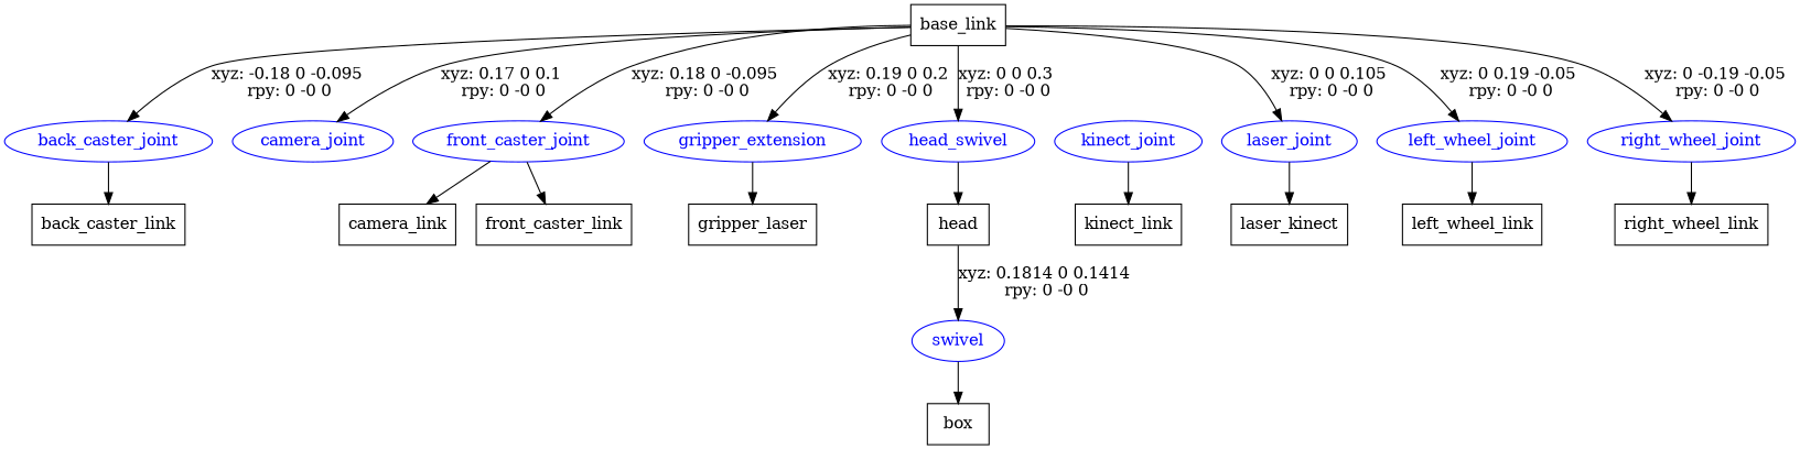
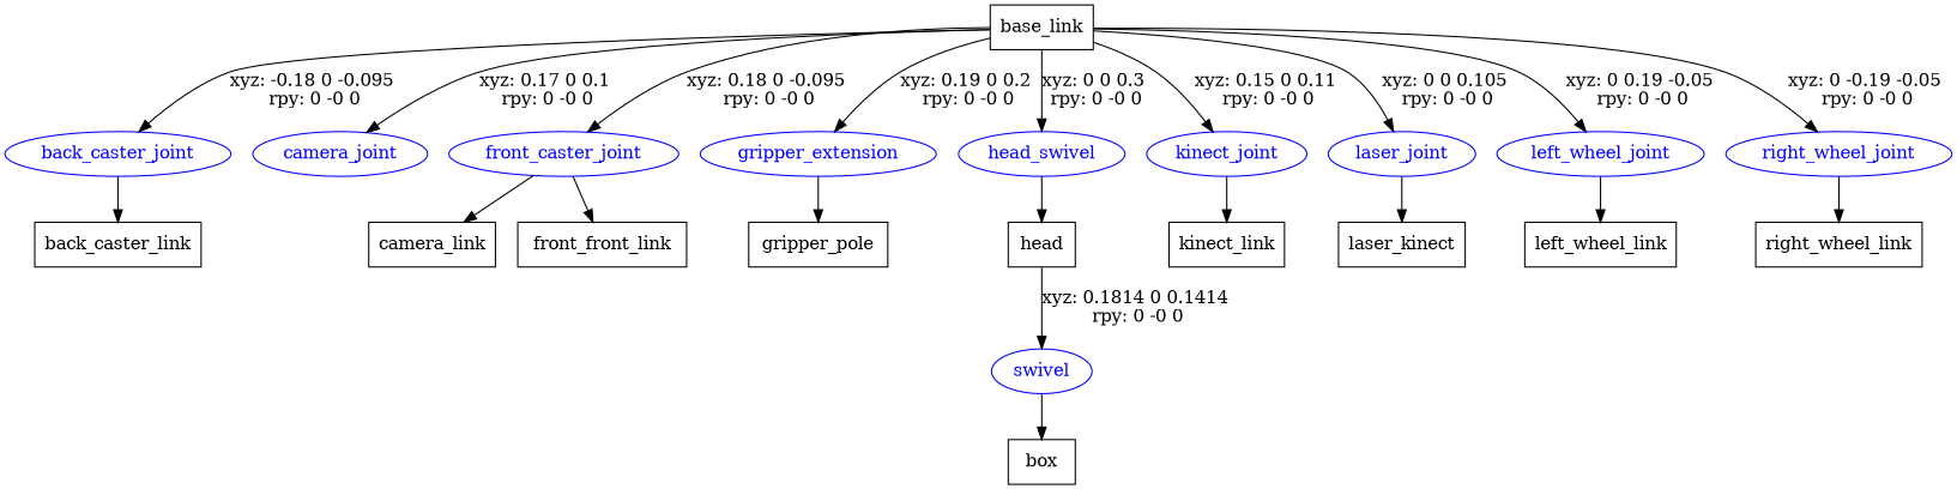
  digraph {
    node [shape=box]
    n1 [label=base_link]
    back_caster_joint [color=blue fontcolor=blue shape=ellipse]
    camera_joint [color=blue fontcolor=blue shape=ellipse]
    front_caster_joint [color=blue fontcolor=blue shape=ellipse]
    gripper_extension [color=blue fontcolor=blue shape=ellipse]
    head_swivel [color=blue fontcolor=blue shape=ellipse]
    kinect_joint [color=blue fontcolor=blue shape=ellipse]
    laser_joint [color=blue fontcolor=blue shape=ellipse]
    left_wheel_joint [color=blue fontcolor=blue shape=ellipse]
    right_wheel_joint [color=blue fontcolor=blue shape=ellipse]
    n11 [label=back_caster_link]
    n12 [label=camera_link]
-   n13 [label=front_caster_link]
-   n14 [label=gripper_laser]
+   n13 [label=front_front_link]
+   n14 [label=gripper_pole]
    n15 [label=head]
    n16 [label=kinect_link]
    n17 [label=laser_kinect]
    n18 [label=left_wheel_link]
    n19 [label=right_wheel_link]
    n20 [color=blue fontcolor=blue label=swivel shape=ellipse]
    n21 [label=box]
    n1 -> back_caster_joint [label="xyz: -0.18 0 -0.095 \nrpy: 0 -0 0"]
    n1 -> camera_joint [label="xyz: 0.17 0 0.1 \nrpy: 0 -0 0"]
    n1 -> front_caster_joint [label="xyz: 0.18 0 -0.095 \nrpy: 0 -0 0"]
    n1 -> gripper_extension [label="xyz: 0.19 0 0.2 \nrpy: 0 -0 0"]
    n1 -> head_swivel [label="xyz: 0 0 0.3 \nrpy: 0 -0 0"]
+   n1 -> kinect_joint [label="xyz: 0.15 0 0.11 \nrpy: 0 -0 0"]
    n1 -> laser_joint [label="xyz: 0 0 0.105 \nrpy: 0 -0 0"]
    n1 -> left_wheel_joint [label="xyz: 0 0.19 -0.05 \nrpy: 0 -0 0"]
    n1 -> right_wheel_joint [label="xyz: 0 -0.19 -0.05 \nrpy: 0 -0 0"]
    back_caster_joint -> n11
    front_caster_joint -> n12
    front_caster_joint -> n13
    gripper_extension -> n14
    head_swivel -> n15
    kinect_joint -> n16
    laser_joint -> n17
    left_wheel_joint -> n18
    right_wheel_joint -> n19
    n15 -> n20 [label="xyz: 0.1814 0 0.1414 \nrpy: 0 -0 0"]
    n20 -> n21
  }
